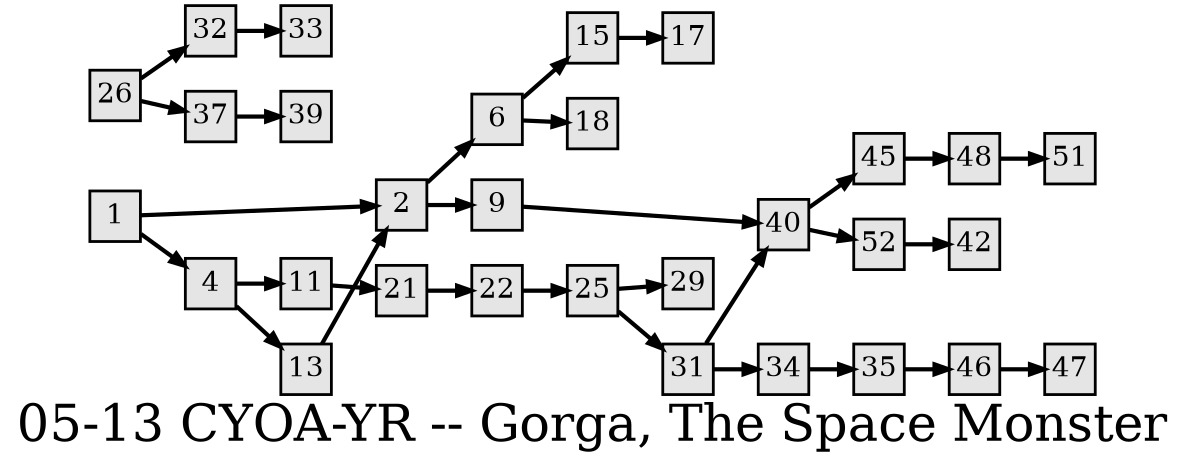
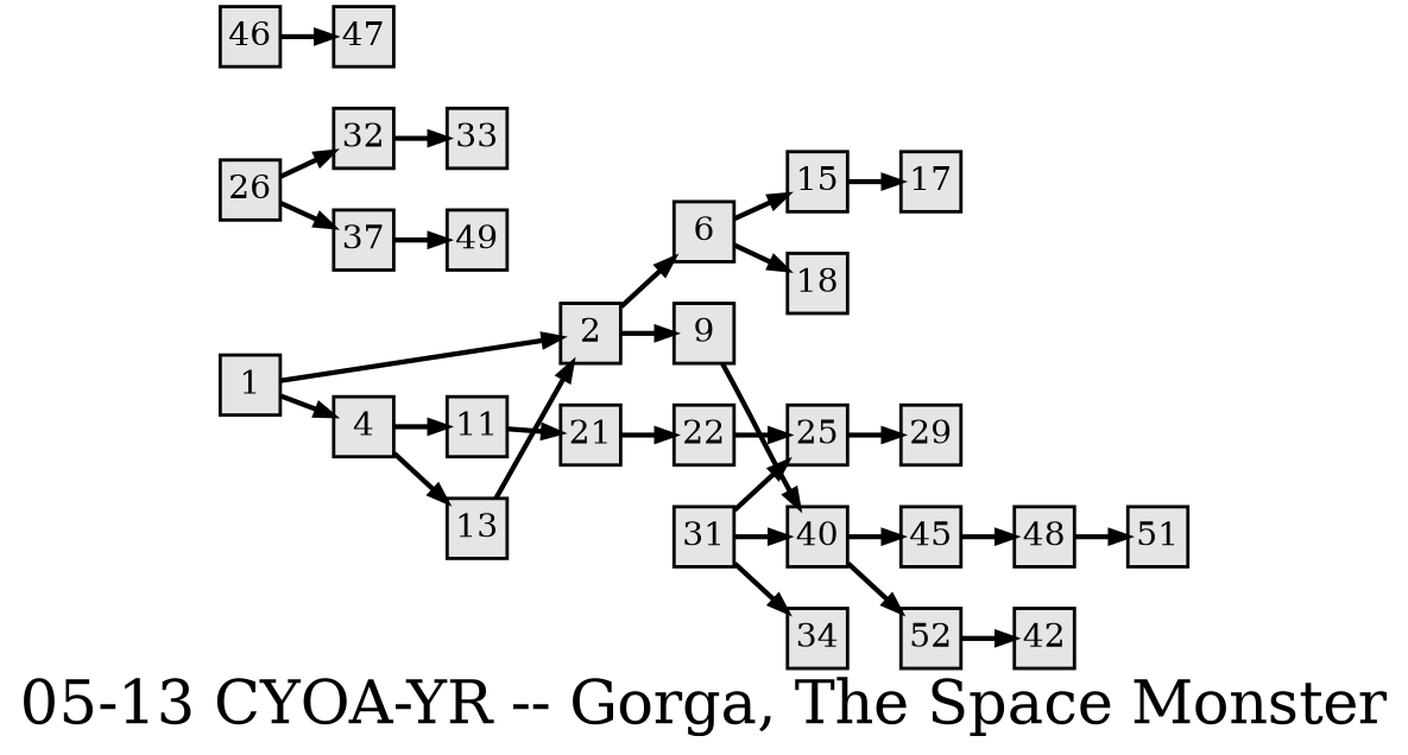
  digraph {
    fontsize=36
    label="05-13 CYOA-YR -- Gorga, The Space Monster"
    nodesep=0.35
    ordering=out
    rankdir=LR
    ranksep=0.45
    node [fillcolor=grey90 fixedsize=true fontsize=20 labelfloat=true margin="0,0" penwidth=2 regular=true shape=rect style=filled]
    edge [fontsize=12 labelfloat=true penwidth=3]
    1
    2
    4
    6
    9
    11
    13
    15
    18
    40
    21
    17
    45
    52
    22
    48
    42
    25
    29
    31
    26
    32
    37
    34
    33
-   39
-   35
+   39 [label=49]
    46
    47
    51
    1 -> 2
    1 -> 4
    2 -> 6
    2 -> 9
    4 -> 11
    4 -> 13
    6 -> 15
    6 -> 18
    9 -> 40
    11 -> 21
    13 -> 2
    15 -> 17
    40 -> 45
    40 -> 52
    21 -> 22
    45 -> 48
    52 -> 42
    22 -> 25
    48 -> 51
    25 -> 29
-   25 -> 31
+   31 -> 25
    31 -> 40
    31 -> 34
    26 -> 32
    26 -> 37
    32 -> 33
    37 -> 39
-   34 -> 35
-   35 -> 46
    46 -> 47
  }
